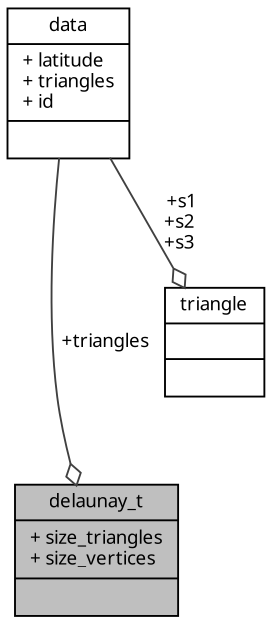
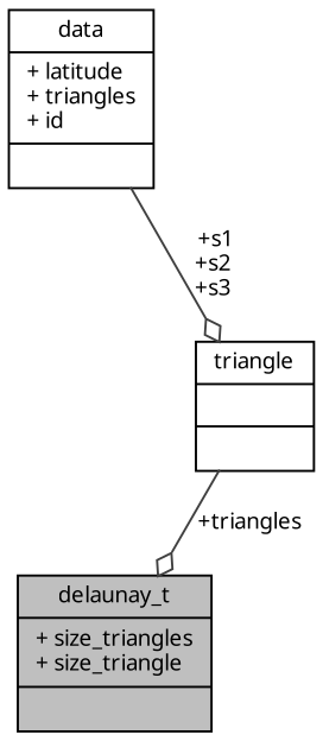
  digraph {
    fontname="Noto Sans"
    node [color=black fillcolor=white fontname="Noto Sans" fontsize=10 shape=record style=filled]
    edge [arrowhead=odiamond color=grey25 fontname="Noto Sans" fontsize=10 labelfontname=Helvetica labelfontsize=10 style=solid]
-   n1 [fillcolor=grey75 fontcolor=black height=0.2 label="{delaunay_t\n|+ size_triangles\l+ size_vertices\l|}" width=0.4]
+   n1 [fillcolor=grey75 fontcolor=black height=0.2 label="{delaunay_t\n|+ size_triangles\l+ size_triangle\l|}" width=0.4]
    n2 [height=0.2 label="{triangle\n||}" width=0.4]
    n3 [height=0.2 label="{data\n|+ latitude\l+ triangles\l+ id\l|}" width=0.4]
-   n3 -> n1 [label=" +triangles"]
+   n2 -> n1 [label=" +triangles"]
    n3 -> n2 [label=" +s1\n+s2\n+s3"]
  }
